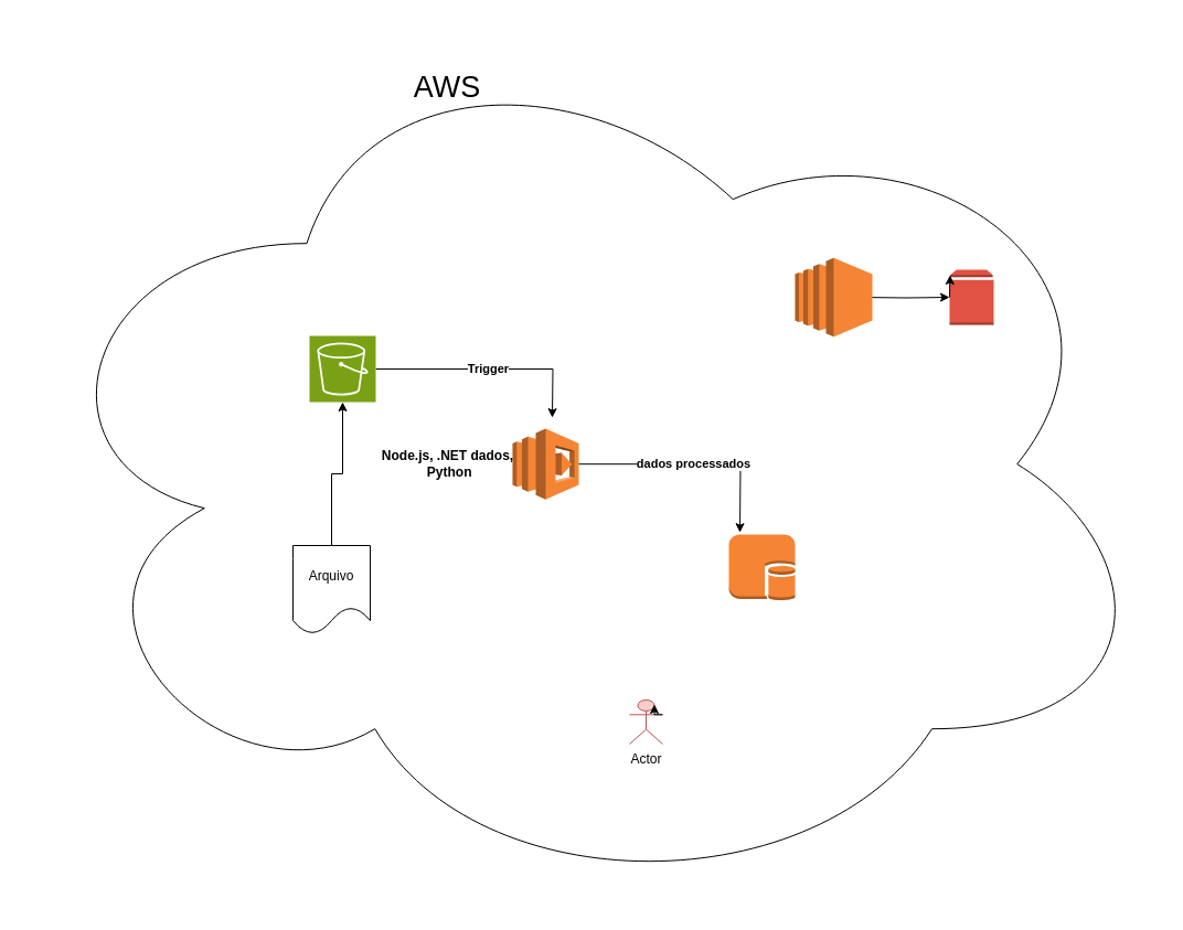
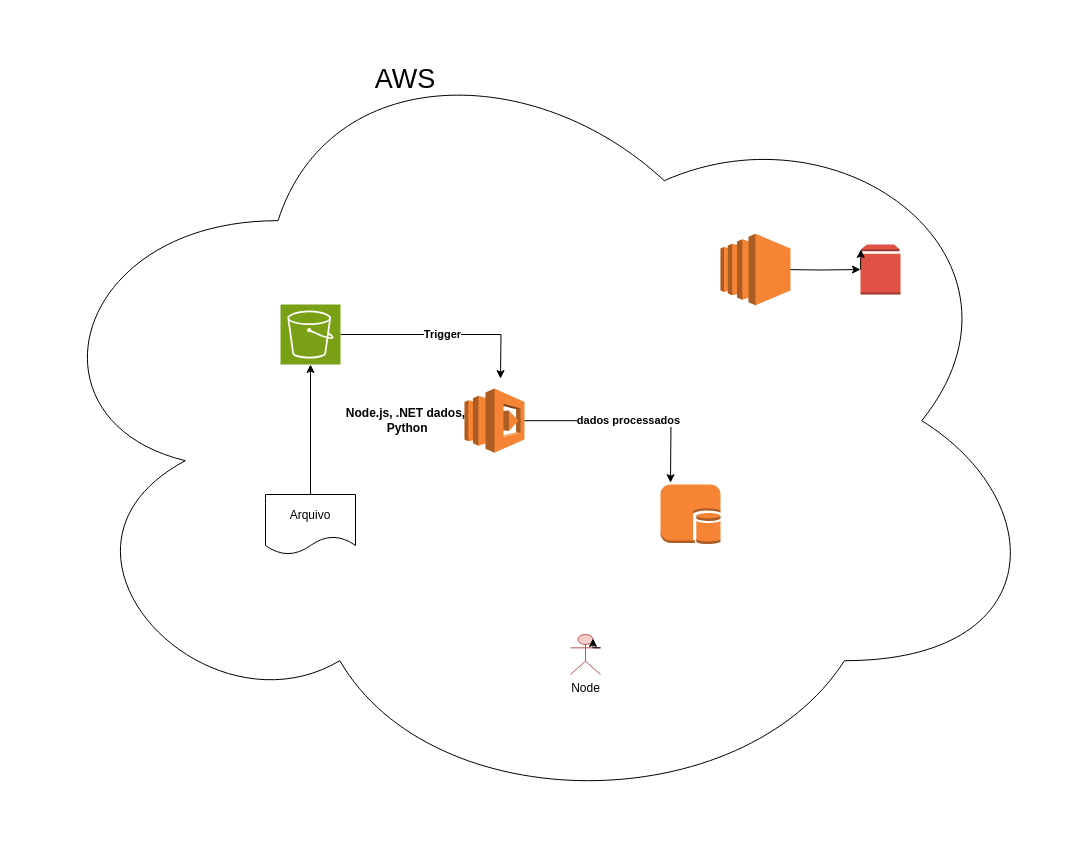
  <mxCell id="0" />
  <mxCell id="1" parent="0" />
  <mxCell id="2" value="" style="ellipse;shape=cloud;whiteSpace=wrap;html=1;" vertex="1" parent="1"><mxGeometry x="20" y="20.18" width="1030" height="800" as="geometry" /></mxCell>
  <mxCell id="3" value="Trigger" style="edgeStyle=orthogonalEdgeStyle;rounded=0;orthogonalLoop=1;jettySize=auto;html=1;fontStyle=1" edge="1" parent="1" source="4"><mxGeometry x="-0.007" relative="1" as="geometry"><mxPoint x="500" y="378.12" as="targetPoint" /><mxPoint as="offset" /></mxGeometry></mxCell>
  <mxCell id="4" value="" style="sketch=0;points=[[0,0,0],[0.25,0,0],[0.5,0,0],[0.75,0,0],[1,0,0],[0,1,0],[0.25,1,0],[0.5,1,0],[0.75,1,0],[1,1,0],[0,0.25,0],[0,0.5,0],[0,0.75,0],[1,0.25,0],[1,0.5,0],[1,0.75,0]];outlineConnect=0;fontColor=#232F3E;fillColor=#7AA116;strokeColor=#ffffff;dashed=0;verticalLabelPosition=bottom;verticalAlign=top;align=center;html=1;fontSize=12;fontStyle=0;aspect=fixed;shape=mxgraph.aws4.resourceIcon;resIcon=mxgraph.aws4.s3;" vertex="1" parent="1"><mxGeometry x="280" y="304" width="60" height="60" as="geometry" /></mxCell>
  <mxCell id="5" value="" style="outlineConnect=0;dashed=0;verticalLabelPosition=bottom;verticalAlign=top;align=center;html=1;shape=mxgraph.aws3.lambda;fillColor=#F58534;gradientColor=none;" vertex="1" parent="1"><mxGeometry x="464" y="388.12" width="60" height="64.12" as="geometry" /></mxCell>
- <mxCell id="6" value="Actor" style="shape=umlActor;verticalLabelPosition=bottom;verticalAlign=top;html=1;outlineConnect=0;fillColor=#f8cecc;strokeColor=#b85450;" vertex="1" parent="1"><mxGeometry x="570" y="634" width="30" height="40" as="geometry" /></mxCell>
+ <mxCell id="6" value="Node" style="shape=umlActor;verticalLabelPosition=bottom;verticalAlign=top;html=1;outlineConnect=0;fillColor=#f8cecc;strokeColor=#b85450;" vertex="1" parent="1"><mxGeometry x="570" y="634" width="30" height="40" as="geometry" /></mxCell>
  <mxCell id="7" style="edgeStyle=orthogonalEdgeStyle;rounded=0;orthogonalLoop=1;jettySize=auto;html=1;" edge="1" parent="1" source="8" target="4"><mxGeometry relative="1" as="geometry" /></mxCell>
- <mxCell id="8" value="Arquivo" style="shape=document;whiteSpace=wrap;html=1;boundedLbl=1;" vertex="1" parent="1"><mxGeometry x="265" y="494" width="70" height="80" as="geometry" /></mxCell>
+ <mxCell id="8" value="Arquivo" style="shape=document;whiteSpace=wrap;html=1;boundedLbl=1;" vertex="1" parent="1"><mxGeometry x="265" y="494" width="90" height="60" as="geometry" /></mxCell>
  <mxCell id="9" value="dados processados" style="edgeStyle=orthogonalEdgeStyle;rounded=0;orthogonalLoop=1;jettySize=auto;html=1;entryX=0;entryY=0.5;entryDx=0;entryDy=0;entryPerimeter=0;align=center;fontStyle=1" edge="1" parent="1" source="5"><mxGeometry relative="1" as="geometry"><mxPoint x="670" y="482.24" as="targetPoint" /></mxGeometry></mxCell>
  <mxCell id="10" value="Node.js, .NET dados,&lt;div&gt;&amp;nbsp;Python&lt;/div&gt;" style="text;html=1;align=center;verticalAlign=middle;resizable=0;points=[];autosize=1;strokeColor=none;fillColor=none;fontStyle=1" vertex="1" parent="1"><mxGeometry x="340" y="400.18" width="130" height="40" as="geometry" /></mxCell>
  <mxCell id="11" style="edgeStyle=orthogonalEdgeStyle;rounded=0;orthogonalLoop=1;jettySize=auto;html=1;" edge="1" parent="1" target="12"><mxGeometry relative="1" as="geometry"><mxPoint x="780" y="269" as="sourcePoint" /></mxGeometry></mxCell>
  <mxCell id="12" value="" style="outlineConnect=0;dashed=0;verticalLabelPosition=bottom;verticalAlign=top;align=center;html=1;shape=mxgraph.aws3.volume;fillColor=#E05243;gradientColor=none;" vertex="1" parent="1"><mxGeometry x="860" y="244" width="40" height="50" as="geometry" /></mxCell>
  <mxCell id="13" value="AWS" style="text;html=1;align=center;verticalAlign=middle;whiteSpace=wrap;rounded=0;fontSize=27;" vertex="1" parent="1"><mxGeometry x="360" y="64" width="90" height="30" as="geometry" /></mxCell>
  <mxCell id="14" style="edgeStyle=orthogonalEdgeStyle;rounded=0;orthogonalLoop=1;jettySize=auto;html=1;exitX=1;exitY=0.333;exitDx=0;exitDy=0;exitPerimeter=0;entryX=0.75;entryY=0.1;entryDx=0;entryDy=0;entryPerimeter=0;" edge="1" parent="1" source="6" target="6"><mxGeometry relative="1" as="geometry" /></mxCell>
  <mxCell id="15" style="edgeStyle=orthogonalEdgeStyle;rounded=0;orthogonalLoop=1;jettySize=auto;html=1;exitX=0;exitY=0.5;exitDx=0;exitDy=0;exitPerimeter=0;entryX=0.01;entryY=0.1;entryDx=0;entryDy=0;entryPerimeter=0;" edge="1" parent="1" source="12" target="12"><mxGeometry relative="1" as="geometry" /></mxCell>
  <mxCell id="16" value="" style="outlineConnect=0;dashed=0;verticalLabelPosition=bottom;verticalAlign=top;align=center;html=1;shape=mxgraph.aws3.ec2;fillColor=#F58534;gradientColor=none;" vertex="1" parent="1"><mxGeometry x="720" y="233.25" width="70" height="71.5" as="geometry" /></mxCell>
  <mxCell id="17" value="" style="outlineConnect=0;dashed=0;verticalLabelPosition=bottom;verticalAlign=top;align=center;html=1;shape=mxgraph.aws3.db_on_instance;fillColor=#F58534;gradientColor=none;" vertex="1" parent="1"><mxGeometry x="660" y="484" width="60" height="60" as="geometry" /></mxCell>
